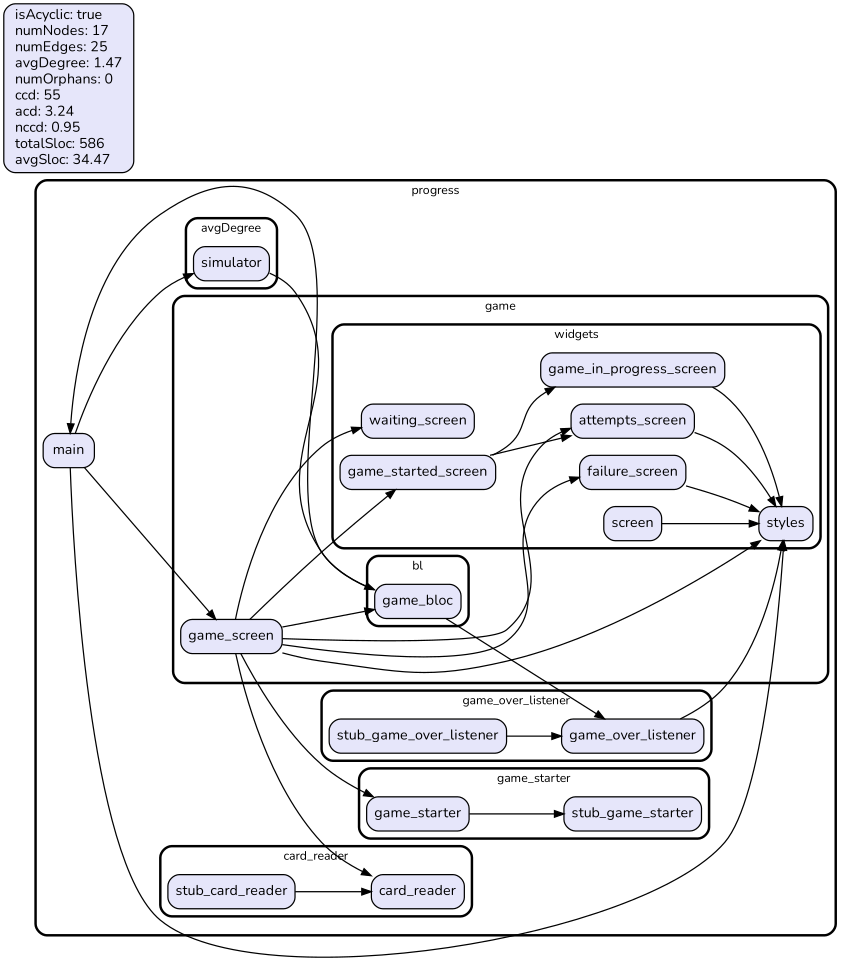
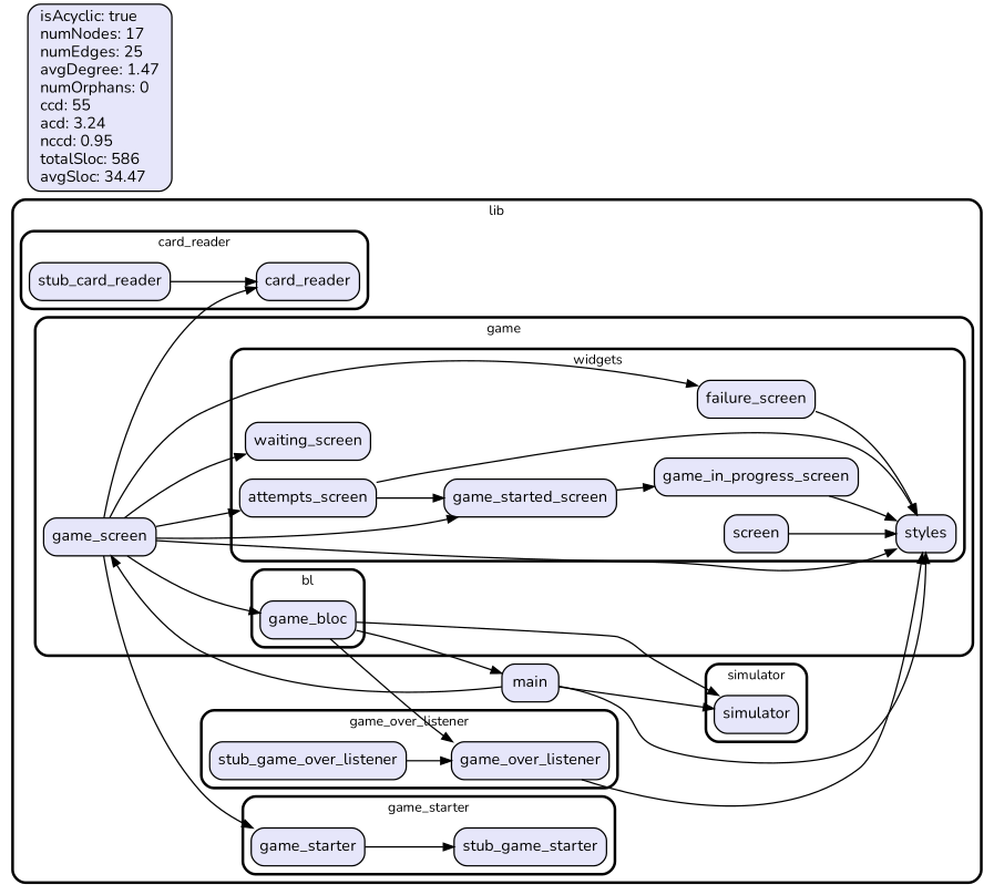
  digraph {
    fontname=Nunito
    fontsize=13
    penwidth=2.6
    rankdir=LR
    style=rounded
    node [fillcolor=Lavender fontname=Nunito fontsize=15 penwidth=1.3 shape=rect style="filled,rounded"]
    edge [fontname=Nunito penwidth=1.3]
    n1 [label=stub_card_reader]
    n2 [label=card_reader]
    n3 [label=game_bloc]
    n4 [label=failure_screen]
    n5 [label=game_in_progress_screen]
    n6 [label=styles]
    n7 [label=waiting_screen]
    n8 [label=attempts_screen]
    n9 [label=game_started_screen]
    n10 [label=screen]
    n11 [label=game_screen]
    n12 [label=simulator]
    n13 [label=stub_game_over_listener]
    n14 [label=game_over_listener]
    n15 [label=game_starter]
    n16 [label=stub_game_starter]
    n17 [label=main]
    n18 [label=" isAcyclic: true \l numNodes: 17  \l numEdges: 25  \l avgDegree: 1.47 \l numOrphans: 0 \l ccd: 55 \l acd: 3.24 \l nccd: 0.95 \l totalSloc: 586 \l avgSloc: 34.47 \l"]
    subgraph cluster_1 {
-     label=progress
+     label=lib
      n17
      subgraph cluster_2 {
        label=card_reader
        n1
        n2
      }
      subgraph cluster_3 {
        label=game
        n11
        subgraph cluster_4 {
          label=bl
          n3
        }
        subgraph cluster_5 {
          label=widgets
          n4
          n5
          n6
          n7
          n8
          n9
          n10
        }
      }
      subgraph cluster_6 {
-       label=avgDegree
+       label=simulator
        n12
      }
      subgraph cluster_7 {
        label=game_over_listener
        n13
        n14
      }
      subgraph cluster_8 {
        label=game_starter
        n15
        n16
      }
    }
    n1 -> n2
    n3 -> n14
    n3 -> n17
    n4 -> n6
    n5 -> n6
    n8 -> n6
    n9 -> n5
-   n9 -> n8
+   n8 -> n9
    n10 -> n6
    n11 -> n2
    n11 -> n3
    n11 -> n4
    n11 -> n6
    n11 -> n7
    n11 -> n8
    n11 -> n9
    n11 -> n15
-   n12 -> n3
+   n3 -> n12
    n13 -> n14
    n14 -> n6
    n15 -> n16
    n17 -> n6
    n17 -> n11
    n17 -> n12
  }
